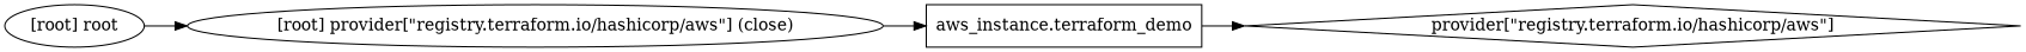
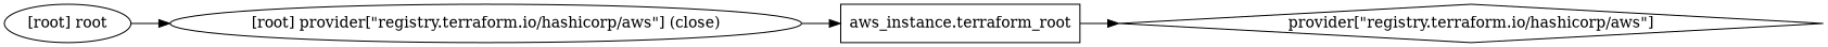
  digraph {
    compound=true
    newrank=true
    rankdir=LR
-   n1 [label="aws_instance.terraform_demo" shape=box]
+   n1 [label="aws_instance.terraform_root" shape=box]
    n2 [label="provider[\"registry.terraform.io/hashicorp/aws\"]" shape=diamond]
    "[root] provider[\"registry.terraform.io/hashicorp/aws\"] (close)"
    "[root] root"
    subgraph sub_1 {
      n1
      n2
      "[root] provider[\"registry.terraform.io/hashicorp/aws\"] (close)"
      "[root] root"
    }
    n1 -> n2
    "[root] provider[\"registry.terraform.io/hashicorp/aws\"] (close)" -> n1
    "[root] root" -> "[root] provider[\"registry.terraform.io/hashicorp/aws\"] (close)"
  }
